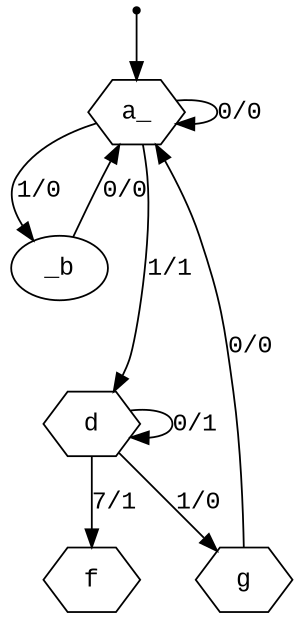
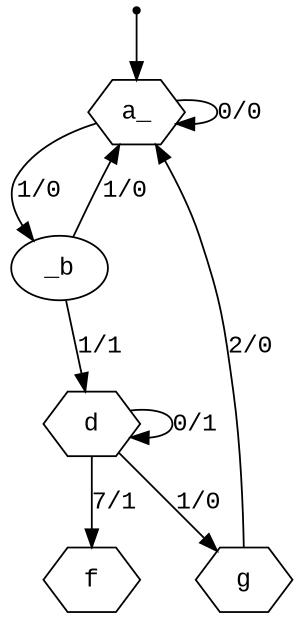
  digraph {
    fontname="Liberation Mono"
    rankdir=TB
    node [fontname="Liberation Mono" shape=hexagon]
    edge [fontname="Liberation Mono"]
    INIT [shape=point]
    n2 [label=a_]
    n3 [label=_b shape=ellipse]
    n4 [label=d]
    n5 [label=f]
    n6 [label=g]
    INIT -> n2
    n2 -> n2 [label="0/0"]
    n2 -> n3 [label="1/0"]
-   n3 -> n2 [label="0/0"]
-   n2 -> n4 [label="1/1"]
+   n3 -> n2 [label="1/0"]
+   n3 -> n4 [label="1/1"]
    n4 -> n4 [label="0/1"]
    n4 -> n5 [label="7/1"]
    n4 -> n6 [label="1/0"]
-   n6 -> n2 [label="0/0"]
+   n6 -> n2 [label="2/0"]
  }
